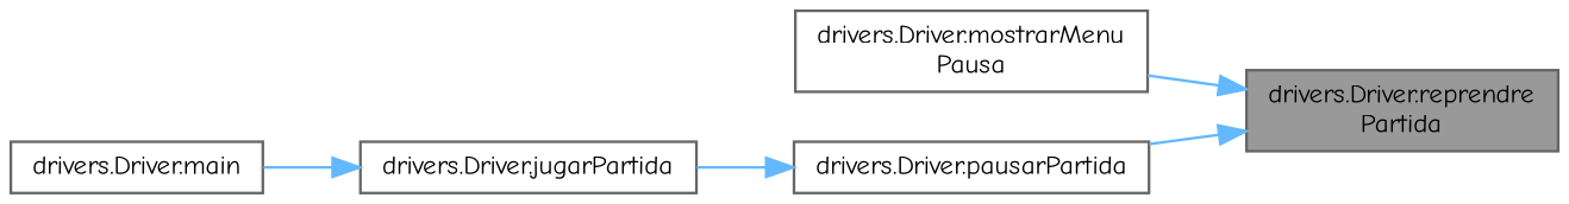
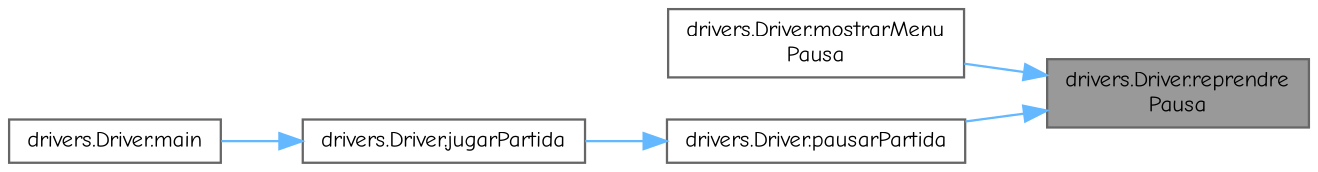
  digraph {
    fontname="Comic Neue"
    rankdir=RL
    node [color=grey40 fillcolor=white fontname="Comic Neue" fontsize=10 shape=box style=filled]
    edge [color=steelblue1 dir=back fontname="Comic Neue" fontsize=10 labelfontname=Helvetica labelfontsize=10 style=solid]
-   n1 [color=gray40 fillcolor=grey60 fontcolor=black height=0.2 label="drivers.Driver.reprendre\lPartida" width=0.4]
+   n1 [color=gray40 fillcolor=grey60 fontcolor=black height=0.2 label="drivers.Driver.reprendre\lPausa" width=0.4]
    n2 [height=0.2 label="drivers.Driver.mostrarMenu\lPausa" width=0.4]
    n3 [height=0.2 label="drivers.Driver.pausarPartida" width=0.4]
    n4 [height=0.2 label="drivers.Driver.jugarPartida" width=0.4]
    n5 [height=0.2 label="drivers.Driver.main" width=0.4]
    n1 -> n2
    n1 -> n3
    n3 -> n4
    n4 -> n5
  }
